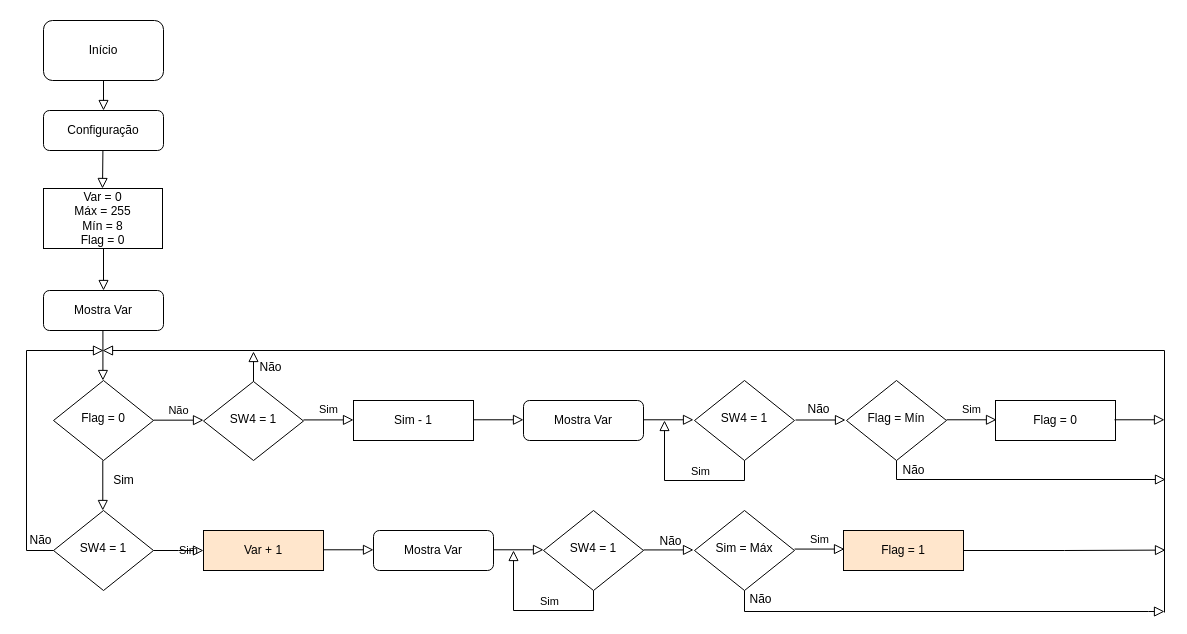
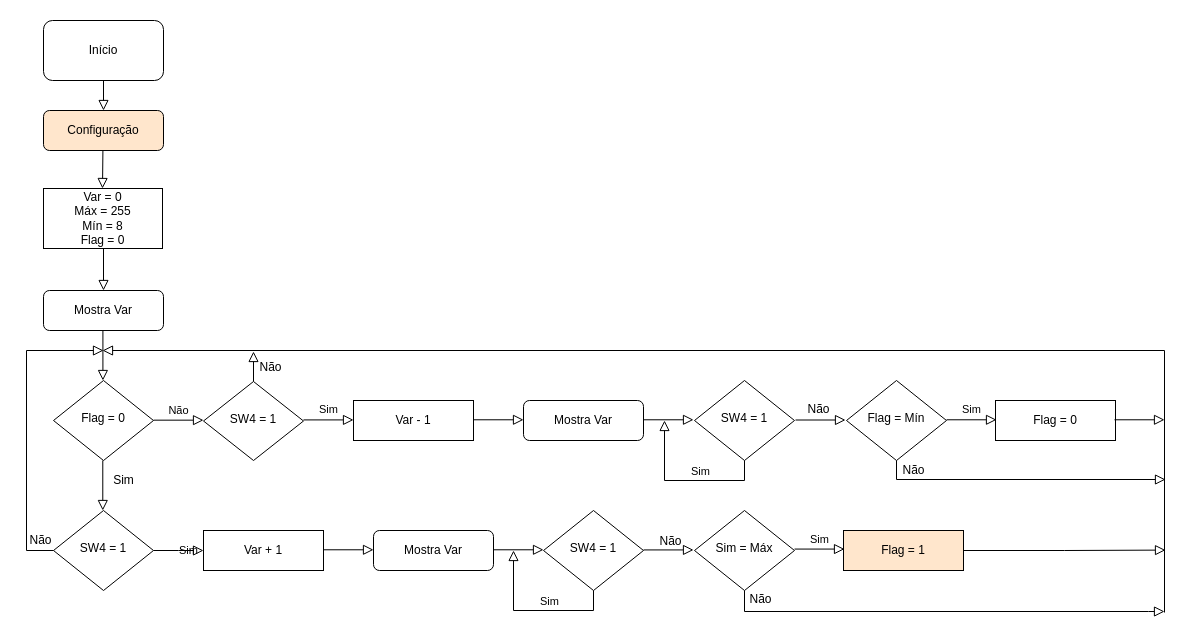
  <mxCell id="0" />
  <mxCell id="1" parent="0" />
  <mxCell id="2" value="" style="rounded=0;html=1;jettySize=auto;orthogonalLoop=1;fontSize=11;endArrow=block;endFill=0;endSize=8;strokeWidth=1;shadow=0;labelBackgroundColor=none;edgeStyle=orthogonalEdgeStyle;" parent="1" source="3" edge="1"><mxGeometry relative="1" as="geometry"><mxPoint x="103" y="110" as="targetPoint" /></mxGeometry></mxCell>
  <mxCell id="3" value="Início" style="rounded=1;whiteSpace=wrap;html=1;fontSize=12;glass=0;strokeWidth=1;shadow=0;" parent="1" vertex="1"><mxGeometry x="43" y="20" width="120" height="60" as="geometry" /></mxCell>
  <mxCell id="4" value="Sim" style="edgeStyle=orthogonalEdgeStyle;rounded=0;html=1;jettySize=auto;orthogonalLoop=1;fontSize=11;endArrow=block;endFill=0;endSize=8;strokeWidth=1;shadow=0;labelBackgroundColor=none;" parent="1" source="5" edge="1"><mxGeometry y="10" relative="1" as="geometry"><mxPoint as="offset" /><mxPoint x="203" y="550" as="targetPoint" /></mxGeometry></mxCell>
  <mxCell id="5" value="SW4 = 1" style="rhombus;whiteSpace=wrap;html=1;shadow=0;fontFamily=Helvetica;fontSize=12;align=center;strokeWidth=1;spacing=6;spacingTop=-4;" parent="1" vertex="1"><mxGeometry x="53" y="510" width="100" height="80" as="geometry" /></mxCell>
- <mxCell id="6" value="Configuração" style="rounded=1;whiteSpace=wrap;html=1;fontSize=12;glass=0;strokeWidth=1;shadow=0;" parent="1" vertex="1"><mxGeometry x="43" y="110" width="120" height="40" as="geometry" /></mxCell>
+ <mxCell id="6" value="Configuração" style="rounded=1;whiteSpace=wrap;html=1;fontSize=12;glass=0;strokeWidth=1;shadow=0;fillColor=#ffe6cc;" parent="1" vertex="1"><mxGeometry x="43" y="110" width="120" height="40" as="geometry" /></mxCell>
  <mxCell id="7" value="" style="rounded=0;html=1;jettySize=auto;orthogonalLoop=1;fontSize=11;endArrow=block;endFill=0;endSize=8;strokeWidth=1;shadow=0;labelBackgroundColor=none;edgeStyle=orthogonalEdgeStyle;" parent="1" edge="1"><mxGeometry relative="1" as="geometry"><mxPoint x="102.41" y="150" as="sourcePoint" /><mxPoint x="102" y="188" as="targetPoint" /></mxGeometry></mxCell>
  <mxCell id="8" value="Var = 0&lt;br&gt;Máx = 255&lt;br&gt;Mín = 8&lt;br&gt;Flag = 0" style="rounded=0;whiteSpace=wrap;html=1;" parent="1" vertex="1"><mxGeometry x="43" y="188" width="119" height="60" as="geometry" /></mxCell>
  <mxCell id="9" value="Mostra Var" style="rounded=1;whiteSpace=wrap;html=1;fontSize=12;glass=0;strokeWidth=1;shadow=0;" parent="1" vertex="1"><mxGeometry x="43" y="290" width="120" height="40" as="geometry" /></mxCell>
  <mxCell id="10" value="" style="rounded=0;html=1;jettySize=auto;orthogonalLoop=1;fontSize=11;endArrow=block;endFill=0;endSize=8;strokeWidth=1;shadow=0;labelBackgroundColor=none;edgeStyle=orthogonalEdgeStyle;" parent="1" edge="1"><mxGeometry relative="1" as="geometry"><mxPoint x="102.41" y="330" as="sourcePoint" /><mxPoint x="102.41" y="380" as="targetPoint" /></mxGeometry></mxCell>
  <mxCell id="11" value="" style="edgeStyle=orthogonalEdgeStyle;rounded=0;html=1;jettySize=auto;orthogonalLoop=1;fontSize=11;endArrow=block;endFill=0;endSize=8;strokeWidth=1;shadow=0;labelBackgroundColor=none;exitX=0;exitY=0.5;exitDx=0;exitDy=0;" parent="1" edge="1" source="5"><mxGeometry x="-0.2" y="-9" relative="1" as="geometry"><mxPoint as="offset" /><mxPoint x="53" y="419.58" as="sourcePoint" /><mxPoint x="103" y="350" as="targetPoint" /><Array as="points"><mxPoint x="26" y="550" /><mxPoint x="26" y="350" /></Array></mxGeometry></mxCell>
- <mxCell id="12" value="Var + 1" style="rounded=0;whiteSpace=wrap;html=1;fillColor=#ffe6cc;" parent="1" vertex="1"><mxGeometry x="203" y="530" width="120" height="40" as="geometry" /></mxCell>
+ <mxCell id="12" value="Var + 1" style="rounded=0;whiteSpace=wrap;html=1;" parent="1" vertex="1"><mxGeometry x="203" y="530" width="120" height="40" as="geometry" /></mxCell>
  <mxCell id="13" value="" style="rounded=0;html=1;jettySize=auto;orthogonalLoop=1;fontSize=11;endArrow=block;endFill=0;endSize=8;strokeWidth=1;shadow=0;labelBackgroundColor=none;edgeStyle=orthogonalEdgeStyle;" parent="1" edge="1"><mxGeometry relative="1" as="geometry"><mxPoint x="493" y="549.29" as="sourcePoint" /><mxPoint x="543" y="549.29" as="targetPoint" /></mxGeometry></mxCell>
  <mxCell id="14" value="" style="rounded=0;html=1;jettySize=auto;orthogonalLoop=1;fontSize=11;endArrow=block;endFill=0;endSize=8;strokeWidth=1;shadow=0;labelBackgroundColor=none;edgeStyle=orthogonalEdgeStyle;" parent="1" edge="1"><mxGeometry relative="1" as="geometry"><mxPoint x="323" y="549.29" as="sourcePoint" /><mxPoint x="373" y="549.29" as="targetPoint" /></mxGeometry></mxCell>
  <mxCell id="15" value="SW4 = 1" style="rhombus;whiteSpace=wrap;html=1;shadow=0;fontFamily=Helvetica;fontSize=12;align=center;strokeWidth=1;spacing=6;spacingTop=-4;" parent="1" vertex="1"><mxGeometry x="543" y="510" width="100" height="80" as="geometry" /></mxCell>
  <mxCell id="16" value="Sim" style="edgeStyle=orthogonalEdgeStyle;rounded=0;html=1;jettySize=auto;orthogonalLoop=1;fontSize=11;endArrow=block;endFill=0;endSize=8;strokeWidth=1;shadow=0;labelBackgroundColor=none;exitX=0.5;exitY=1;exitDx=0;exitDy=0;" parent="1" source="15" edge="1"><mxGeometry x="-0.2" y="-9" relative="1" as="geometry"><mxPoint as="offset" /><mxPoint x="573" y="610" as="sourcePoint" /><mxPoint x="513" y="550" as="targetPoint" /><Array as="points"><mxPoint x="593" y="610" /><mxPoint x="513" y="610" /></Array></mxGeometry></mxCell>
  <mxCell id="17" value="Não" style="text;html=1;align=center;verticalAlign=middle;resizable=0;points=[];autosize=1;strokeColor=none;" parent="1" vertex="1"><mxGeometry x="20" y="530" width="40" height="20" as="geometry" /></mxCell>
  <mxCell id="18" value="Mostra Var" style="rounded=1;whiteSpace=wrap;html=1;fontSize=12;glass=0;strokeWidth=1;shadow=0;" vertex="1" parent="1"><mxGeometry x="373" y="530" width="120" height="40" as="geometry" /></mxCell>
  <mxCell id="19" value="Flag = 0" style="rhombus;whiteSpace=wrap;html=1;shadow=0;fontFamily=Helvetica;fontSize=12;align=center;strokeWidth=1;spacing=6;spacingTop=-4;" vertex="1" parent="1"><mxGeometry x="53" y="380" width="100" height="80" as="geometry" /></mxCell>
  <mxCell id="20" value="" style="rounded=0;html=1;jettySize=auto;orthogonalLoop=1;fontSize=11;endArrow=block;endFill=0;endSize=8;strokeWidth=1;shadow=0;labelBackgroundColor=none;edgeStyle=orthogonalEdgeStyle;" edge="1" parent="1"><mxGeometry relative="1" as="geometry"><mxPoint x="102.29" y="460" as="sourcePoint" /><mxPoint x="102.29" y="510" as="targetPoint" /></mxGeometry></mxCell>
  <mxCell id="21" value="Sim" style="text;html=1;align=center;verticalAlign=middle;resizable=0;points=[];autosize=1;strokeColor=none;" vertex="1" parent="1"><mxGeometry x="103" y="470" width="40" height="20" as="geometry" /></mxCell>
  <mxCell id="22" value="Não" style="edgeStyle=orthogonalEdgeStyle;rounded=0;html=1;jettySize=auto;orthogonalLoop=1;fontSize=11;endArrow=block;endFill=0;endSize=8;strokeWidth=1;shadow=0;labelBackgroundColor=none;" edge="1" parent="1"><mxGeometry y="10" relative="1" as="geometry"><mxPoint as="offset" /><mxPoint x="203" y="419.66" as="targetPoint" /><mxPoint x="153" y="419.66" as="sourcePoint" /></mxGeometry></mxCell>
- <mxCell id="23" value="Sim - 1" style="rounded=0;whiteSpace=wrap;html=1;" vertex="1" parent="1"><mxGeometry x="353" y="400" width="120" height="40" as="geometry" /></mxCell>
+ <mxCell id="23" value="Var - 1" style="rounded=0;whiteSpace=wrap;html=1;" vertex="1" parent="1"><mxGeometry x="353" y="400" width="120" height="40" as="geometry" /></mxCell>
  <mxCell id="24" value="SW4 = 1" style="rhombus;whiteSpace=wrap;html=1;shadow=0;fontFamily=Helvetica;fontSize=12;align=center;strokeWidth=1;spacing=6;spacingTop=-4;" vertex="1" parent="1"><mxGeometry x="694" y="380" width="100" height="80" as="geometry" /></mxCell>
  <mxCell id="25" value="Sim" style="edgeStyle=orthogonalEdgeStyle;rounded=0;html=1;jettySize=auto;orthogonalLoop=1;fontSize=11;endArrow=block;endFill=0;endSize=8;strokeWidth=1;shadow=0;labelBackgroundColor=none;exitX=0.5;exitY=1;exitDx=0;exitDy=0;" edge="1" parent="1"><mxGeometry x="-0.2" y="-9" relative="1" as="geometry"><mxPoint as="offset" /><mxPoint x="744" y="460" as="sourcePoint" /><mxPoint x="664" y="420" as="targetPoint" /><Array as="points"><mxPoint x="744" y="480" /><mxPoint x="664" y="480" /></Array></mxGeometry></mxCell>
  <mxCell id="26" value="" style="rounded=0;html=1;jettySize=auto;orthogonalLoop=1;fontSize=11;endArrow=block;endFill=0;endSize=8;strokeWidth=1;shadow=0;labelBackgroundColor=none;edgeStyle=orthogonalEdgeStyle;" edge="1" parent="1"><mxGeometry relative="1" as="geometry"><mxPoint x="643" y="419.29" as="sourcePoint" /><mxPoint x="693" y="419.29" as="targetPoint" /></mxGeometry></mxCell>
  <mxCell id="27" value="" style="rounded=0;html=1;jettySize=auto;orthogonalLoop=1;fontSize=11;endArrow=block;endFill=0;endSize=8;strokeWidth=1;shadow=0;labelBackgroundColor=none;edgeStyle=orthogonalEdgeStyle;" edge="1" parent="1"><mxGeometry relative="1" as="geometry"><mxPoint x="473" y="419.29" as="sourcePoint" /><mxPoint x="523" y="419.29" as="targetPoint" /></mxGeometry></mxCell>
  <mxCell id="28" value="Mostra Var" style="rounded=1;whiteSpace=wrap;html=1;fontSize=12;glass=0;strokeWidth=1;shadow=0;" vertex="1" parent="1"><mxGeometry x="523" y="400" width="120" height="40" as="geometry" /></mxCell>
  <mxCell id="29" value="" style="rounded=0;html=1;jettySize=auto;orthogonalLoop=1;fontSize=11;endArrow=block;endFill=0;endSize=8;strokeWidth=1;shadow=0;labelBackgroundColor=none;edgeStyle=orthogonalEdgeStyle;" edge="1" parent="1"><mxGeometry relative="1" as="geometry"><mxPoint x="795" y="419.5" as="sourcePoint" /><mxPoint x="845" y="419.5" as="targetPoint" /></mxGeometry></mxCell>
  <mxCell id="30" value="Não" style="text;html=1;align=center;verticalAlign=middle;resizable=0;points=[];autosize=1;strokeColor=none;" vertex="1" parent="1"><mxGeometry x="653" y="531" width="33" height="19" as="geometry" /></mxCell>
  <mxCell id="31" value="Não" style="text;html=1;align=center;verticalAlign=middle;resizable=0;points=[];autosize=1;strokeColor=none;" vertex="1" parent="1"><mxGeometry x="801" y="399" width="33" height="19" as="geometry" /></mxCell>
  <mxCell id="32" value="" style="rounded=0;html=1;jettySize=auto;orthogonalLoop=1;fontSize=11;endArrow=block;endFill=0;endSize=8;strokeWidth=1;shadow=0;labelBackgroundColor=none;edgeStyle=orthogonalEdgeStyle;" edge="1" parent="1"><mxGeometry relative="1" as="geometry"><mxPoint x="643" y="549.43" as="sourcePoint" /><mxPoint x="693" y="549.43" as="targetPoint" /></mxGeometry></mxCell>
  <mxCell id="33" value="Flag = Mín" style="rhombus;whiteSpace=wrap;html=1;shadow=0;fontFamily=Helvetica;fontSize=12;align=center;strokeWidth=1;spacing=6;spacingTop=-4;" vertex="1" parent="1"><mxGeometry x="846" y="380" width="100" height="80" as="geometry" /></mxCell>
  <mxCell id="34" value="Sim = Máx" style="rhombus;whiteSpace=wrap;html=1;shadow=0;fontFamily=Helvetica;fontSize=12;align=center;strokeWidth=1;spacing=6;spacingTop=-4;" vertex="1" parent="1"><mxGeometry x="694" y="510" width="100" height="80" as="geometry" /></mxCell>
  <mxCell id="35" value="SW4 = 1" style="rhombus;whiteSpace=wrap;html=1;shadow=0;fontFamily=Helvetica;fontSize=12;align=center;strokeWidth=1;spacing=6;spacingTop=-4;" vertex="1" parent="1"><mxGeometry x="203" y="381" width="100" height="79" as="geometry" /></mxCell>
  <mxCell id="36" value="Sim" style="edgeStyle=orthogonalEdgeStyle;rounded=0;html=1;jettySize=auto;orthogonalLoop=1;fontSize=11;endArrow=block;endFill=0;endSize=8;strokeWidth=1;shadow=0;labelBackgroundColor=none;" edge="1" parent="1"><mxGeometry y="10" relative="1" as="geometry"><mxPoint as="offset" /><mxPoint x="353" y="419.41" as="targetPoint" /><mxPoint x="303" y="419.41" as="sourcePoint" /></mxGeometry></mxCell>
  <mxCell id="37" value="Não" style="text;html=1;align=center;verticalAlign=middle;resizable=0;points=[];autosize=1;strokeColor=none;" vertex="1" parent="1"><mxGeometry x="253" y="357" width="33" height="19" as="geometry" /></mxCell>
  <mxCell id="38" value="" style="rounded=0;html=1;jettySize=auto;orthogonalLoop=1;fontSize=11;endArrow=block;endFill=0;endSize=8;strokeWidth=1;shadow=0;labelBackgroundColor=none;edgeStyle=orthogonalEdgeStyle;" edge="1" parent="1"><mxGeometry relative="1" as="geometry"><mxPoint x="103" y="248" as="sourcePoint" /><mxPoint x="103" y="290" as="targetPoint" /></mxGeometry></mxCell>
  <mxCell id="39" value="Sim" style="edgeStyle=orthogonalEdgeStyle;rounded=0;html=1;jettySize=auto;orthogonalLoop=1;fontSize=11;endArrow=block;endFill=0;endSize=8;strokeWidth=1;shadow=0;labelBackgroundColor=none;" edge="1" parent="1"><mxGeometry y="10" relative="1" as="geometry"><mxPoint as="offset" /><mxPoint x="844" y="548.57" as="targetPoint" /><mxPoint x="794" y="548.57" as="sourcePoint" /></mxGeometry></mxCell>
  <mxCell id="40" value="Sim" style="edgeStyle=orthogonalEdgeStyle;rounded=0;html=1;jettySize=auto;orthogonalLoop=1;fontSize=11;endArrow=block;endFill=0;endSize=8;strokeWidth=1;shadow=0;labelBackgroundColor=none;" edge="1" parent="1"><mxGeometry y="10" relative="1" as="geometry"><mxPoint as="offset" /><mxPoint x="996" y="419.29" as="targetPoint" /><mxPoint x="946" y="419.29" as="sourcePoint" /></mxGeometry></mxCell>
  <mxCell id="41" value="" style="edgeStyle=orthogonalEdgeStyle;rounded=0;html=1;jettySize=auto;orthogonalLoop=1;fontSize=11;endArrow=block;endFill=0;endSize=8;strokeWidth=1;shadow=0;labelBackgroundColor=none;exitX=0.5;exitY=1;exitDx=0;exitDy=0;" edge="1" parent="1" source="34"><mxGeometry y="10" relative="1" as="geometry"><mxPoint as="offset" /><mxPoint x="1164" y="611" as="targetPoint" /><mxPoint x="746" y="623" as="sourcePoint" /><Array as="points"><mxPoint x="744" y="611" /><mxPoint x="1148" y="611" /></Array></mxGeometry></mxCell>
  <mxCell id="42" value="Flag = 1" style="rounded=0;whiteSpace=wrap;html=1;fillColor=#ffe6cc;" vertex="1" parent="1"><mxGeometry x="843" y="530" width="120" height="40" as="geometry" /></mxCell>
  <mxCell id="43" value="" style="rounded=0;html=1;jettySize=auto;orthogonalLoop=1;fontSize=11;endArrow=block;endFill=0;endSize=8;strokeWidth=1;shadow=0;labelBackgroundColor=none;edgeStyle=orthogonalEdgeStyle;exitX=1;exitY=0.5;exitDx=0;exitDy=0;" edge="1" parent="1" source="42"><mxGeometry relative="1" as="geometry"><mxPoint x="1115" y="549.6" as="sourcePoint" /><mxPoint x="1165" y="549.6" as="targetPoint" /></mxGeometry></mxCell>
  <mxCell id="44" value="Flag = 0" style="rounded=0;whiteSpace=wrap;html=1;" vertex="1" parent="1"><mxGeometry x="995" y="400" width="120" height="40" as="geometry" /></mxCell>
  <mxCell id="45" value="Não" style="text;html=1;align=center;verticalAlign=middle;resizable=0;points=[];autosize=1;strokeColor=none;" vertex="1" parent="1"><mxGeometry x="743" y="589" width="33" height="19" as="geometry" /></mxCell>
  <mxCell id="46" value="" style="edgeStyle=orthogonalEdgeStyle;rounded=0;html=1;jettySize=auto;orthogonalLoop=1;fontSize=11;endArrow=block;endFill=0;endSize=8;strokeWidth=1;shadow=0;labelBackgroundColor=none;" edge="1" parent="1"><mxGeometry y="10" relative="1" as="geometry"><mxPoint as="offset" /><mxPoint x="102" y="350" as="targetPoint" /><mxPoint x="1164" y="612" as="sourcePoint" /><Array as="points"><mxPoint x="1164" y="350" /></Array></mxGeometry></mxCell>
  <mxCell id="47" value="" style="edgeStyle=orthogonalEdgeStyle;rounded=0;html=1;jettySize=auto;orthogonalLoop=1;fontSize=11;endArrow=block;endFill=0;endSize=8;strokeWidth=1;shadow=0;labelBackgroundColor=none;" edge="1" parent="1"><mxGeometry y="10" relative="1" as="geometry"><mxPoint as="offset" /><mxPoint x="1164" y="419.29" as="targetPoint" /><mxPoint x="1114" y="419.29" as="sourcePoint" /></mxGeometry></mxCell>
  <mxCell id="48" value="" style="rounded=0;html=1;jettySize=auto;orthogonalLoop=1;fontSize=11;endArrow=block;endFill=0;endSize=8;strokeWidth=1;shadow=0;labelBackgroundColor=none;edgeStyle=orthogonalEdgeStyle;exitX=0.5;exitY=0;exitDx=0;exitDy=0;" edge="1" parent="1" source="35"><mxGeometry relative="1" as="geometry"><mxPoint x="184" y="370" as="sourcePoint" /><mxPoint x="253" y="351" as="targetPoint" /></mxGeometry></mxCell>
  <mxCell id="49" value="" style="edgeStyle=orthogonalEdgeStyle;rounded=0;html=1;jettySize=auto;orthogonalLoop=1;fontSize=11;endArrow=block;endFill=0;endSize=8;strokeWidth=1;shadow=0;labelBackgroundColor=none;exitX=0.5;exitY=1;exitDx=0;exitDy=0;" edge="1" parent="1" source="33"><mxGeometry y="10" relative="1" as="geometry"><mxPoint as="offset" /><mxPoint x="1165" y="479" as="targetPoint" /><mxPoint x="896" y="461" as="sourcePoint" /><Array as="points"><mxPoint x="896" y="479" /></Array></mxGeometry></mxCell>
  <mxCell id="50" value="Não" style="text;html=1;align=center;verticalAlign=middle;resizable=0;points=[];autosize=1;strokeColor=none;" vertex="1" parent="1"><mxGeometry x="896" y="460" width="33" height="19" as="geometry" /></mxCell>
